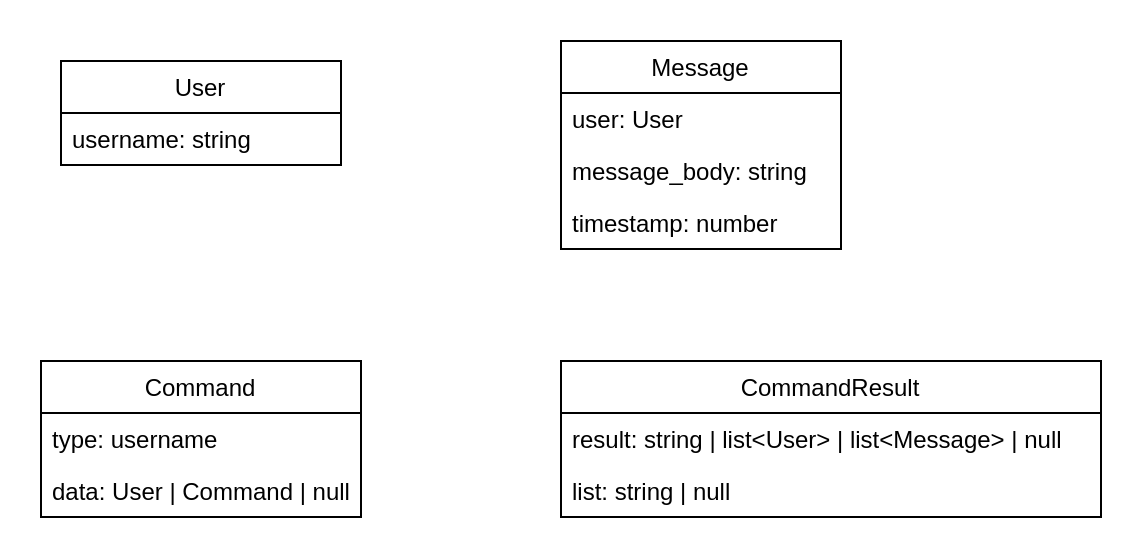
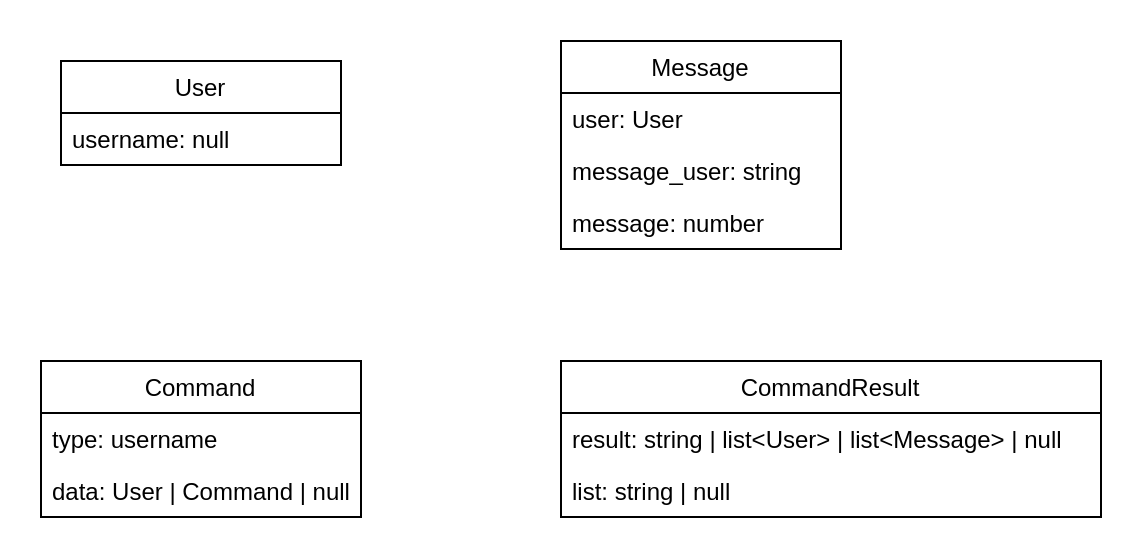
  <mxCell id="0" />
  <mxCell id="1" parent="0" />
  <mxCell id="2" value="User" style="swimlane;fontStyle=0;childLayout=stackLayout;horizontal=1;startSize=26;fillColor=none;horizontalStack=0;resizeParent=1;resizeParentMax=0;resizeLast=0;collapsible=1;marginBottom=0;" vertex="1" parent="1"><mxGeometry x="30" y="30" width="140" height="52" as="geometry"><mxRectangle x="200" y="160" width="90" height="26" as="alternateBounds" /></mxGeometry></mxCell>
- <mxCell id="3" value="username: string" style="text;strokeColor=none;fillColor=none;align=left;verticalAlign=top;spacingLeft=4;spacingRight=4;overflow=hidden;rotatable=0;points=[[0,0.5],[1,0.5]];portConstraint=eastwest;" vertex="1" parent="2"><mxGeometry y="26" width="140" height="26" as="geometry" /></mxCell>
+ <mxCell id="3" value="username: null" style="text;strokeColor=none;fillColor=none;align=left;verticalAlign=top;spacingLeft=4;spacingRight=4;overflow=hidden;rotatable=0;points=[[0,0.5],[1,0.5]];portConstraint=eastwest;" vertex="1" parent="2"><mxGeometry y="26" width="140" height="26" as="geometry" /></mxCell>
  <mxCell id="4" value="Message" style="swimlane;fontStyle=0;childLayout=stackLayout;horizontal=1;startSize=26;fillColor=none;horizontalStack=0;resizeParent=1;resizeParentMax=0;resizeLast=0;collapsible=1;marginBottom=0;" vertex="1" parent="1"><mxGeometry x="280" y="20" width="140" height="104" as="geometry"><mxRectangle x="200" y="160" width="90" height="26" as="alternateBounds" /></mxGeometry></mxCell>
  <mxCell id="5" value="user: User" style="text;strokeColor=none;fillColor=none;align=left;verticalAlign=top;spacingLeft=4;spacingRight=4;overflow=hidden;rotatable=0;points=[[0,0.5],[1,0.5]];portConstraint=eastwest;" vertex="1" parent="4"><mxGeometry y="26" width="140" height="26" as="geometry" /></mxCell>
- <mxCell id="6" value="message_body: string" style="text;strokeColor=none;fillColor=none;align=left;verticalAlign=top;spacingLeft=4;spacingRight=4;overflow=hidden;rotatable=0;points=[[0,0.5],[1,0.5]];portConstraint=eastwest;" vertex="1" parent="4"><mxGeometry y="52" width="140" height="26" as="geometry" /></mxCell>
- <mxCell id="7" value="timestamp: number" style="text;strokeColor=none;fillColor=none;align=left;verticalAlign=top;spacingLeft=4;spacingRight=4;overflow=hidden;rotatable=0;points=[[0,0.5],[1,0.5]];portConstraint=eastwest;" vertex="1" parent="4"><mxGeometry y="78" width="140" height="26" as="geometry" /></mxCell>
+ <mxCell id="6" value="message_user: string" style="text;strokeColor=none;fillColor=none;align=left;verticalAlign=top;spacingLeft=4;spacingRight=4;overflow=hidden;rotatable=0;points=[[0,0.5],[1,0.5]];portConstraint=eastwest;" vertex="1" parent="4"><mxGeometry y="52" width="140" height="26" as="geometry" /></mxCell>
+ <mxCell id="7" value="message: number" style="text;strokeColor=none;fillColor=none;align=left;verticalAlign=top;spacingLeft=4;spacingRight=4;overflow=hidden;rotatable=0;points=[[0,0.5],[1,0.5]];portConstraint=eastwest;" vertex="1" parent="4"><mxGeometry y="78" width="140" height="26" as="geometry" /></mxCell>
  <mxCell id="8" value="Command" style="swimlane;fontStyle=0;childLayout=stackLayout;horizontal=1;startSize=26;fillColor=none;horizontalStack=0;resizeParent=1;resizeParentMax=0;resizeLast=0;collapsible=1;marginBottom=0;" vertex="1" parent="1"><mxGeometry x="20" y="180" width="160" height="78" as="geometry"><mxRectangle x="200" y="160" width="90" height="26" as="alternateBounds" /></mxGeometry></mxCell>
  <mxCell id="9" value="type: username" style="text;strokeColor=none;fillColor=none;align=left;verticalAlign=top;spacingLeft=4;spacingRight=4;overflow=hidden;rotatable=0;points=[[0,0.5],[1,0.5]];portConstraint=eastwest;" vertex="1" parent="8"><mxGeometry y="26" width="160" height="26" as="geometry" /></mxCell>
  <mxCell id="10" value="data: User | Command | null " style="text;strokeColor=none;fillColor=none;align=left;verticalAlign=top;spacingLeft=4;spacingRight=4;overflow=hidden;rotatable=0;points=[[0,0.5],[1,0.5]];portConstraint=eastwest;" vertex="1" parent="8"><mxGeometry y="52" width="160" height="26" as="geometry" /></mxCell>
  <mxCell id="11" value="CommandResult" style="swimlane;fontStyle=0;childLayout=stackLayout;horizontal=1;startSize=26;fillColor=none;horizontalStack=0;resizeParent=1;resizeParentMax=0;resizeLast=0;collapsible=1;marginBottom=0;" vertex="1" parent="1"><mxGeometry x="280" y="180" width="270" height="78" as="geometry"><mxRectangle x="200" y="160" width="90" height="26" as="alternateBounds" /></mxGeometry></mxCell>
  <mxCell id="12" value="result: string | list&lt;User&gt; | list&lt;Message&gt; | null" style="text;strokeColor=none;fillColor=none;align=left;verticalAlign=top;spacingLeft=4;spacingRight=4;overflow=hidden;rotatable=0;points=[[0,0.5],[1,0.5]];portConstraint=eastwest;" vertex="1" parent="11"><mxGeometry y="26" width="270" height="26" as="geometry" /></mxCell>
  <mxCell id="13" value="list: string | null" style="text;strokeColor=none;fillColor=none;align=left;verticalAlign=top;spacingLeft=4;spacingRight=4;overflow=hidden;rotatable=0;points=[[0,0.5],[1,0.5]];portConstraint=eastwest;" vertex="1" parent="11"><mxGeometry y="52" width="270" height="26" as="geometry" /></mxCell>
